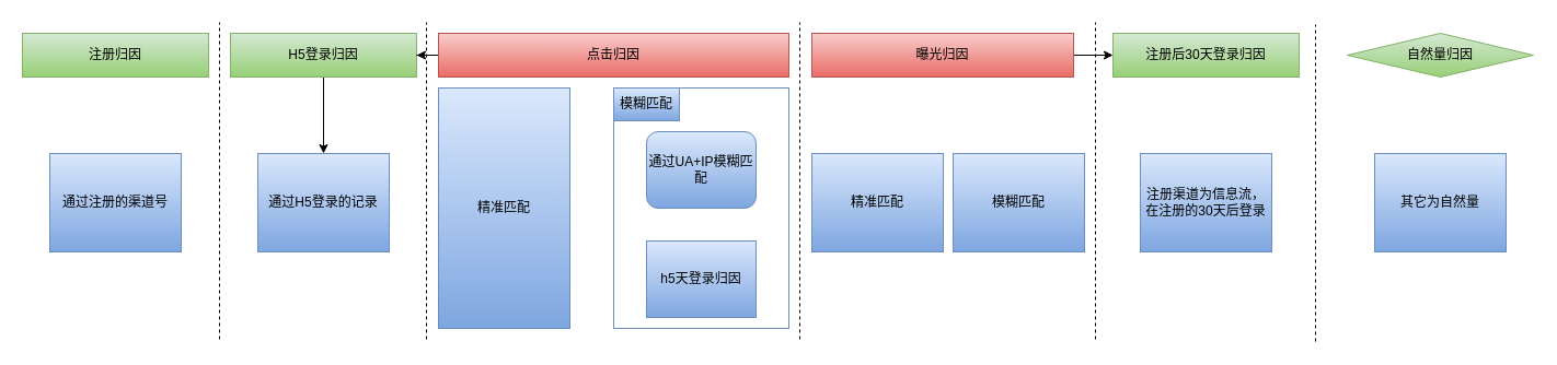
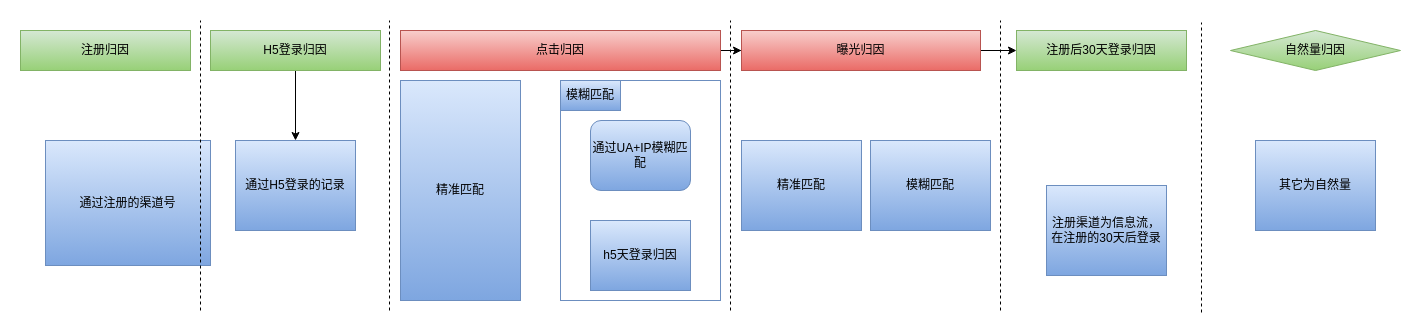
  <mxCell id="0" />
  <mxCell id="1" parent="0" />
  <mxCell id="2" value="" style="rounded=0;whiteSpace=wrap;html=1;fillColor=none;gradientColor=#7ea6e0;strokeColor=#6c8ebf;" vertex="1" parent="1"><mxGeometry x="560" y="80" width="160" height="220" as="geometry" /></mxCell>
  <mxCell id="3" value="注册归因" style="rounded=0;whiteSpace=wrap;html=1;fillColor=#d5e8d4;strokeColor=#82b366;gradientColor=#97d077;" vertex="1" parent="1"><mxGeometry x="20" y="30" width="170" height="40" as="geometry" /></mxCell>
  <mxCell id="4" style="edgeStyle=orthogonalEdgeStyle;rounded=0;orthogonalLoop=1;jettySize=auto;html=1;" edge="1" parent="1" source="5" target="13"><mxGeometry relative="1" as="geometry" /></mxCell>
  <mxCell id="5" value="H5登录归因" style="rounded=0;whiteSpace=wrap;html=1;fillColor=#d5e8d4;strokeColor=#82b366;gradientColor=#97d077;" vertex="1" parent="1"><mxGeometry x="210" y="30" width="170" height="40" as="geometry" /></mxCell>
- <mxCell id="6" style="edgeStyle=orthogonalEdgeStyle;rounded=0;orthogonalLoop=1;jettySize=auto;html=1;" edge="1" parent="1" source="7" target="5"><mxGeometry relative="1" as="geometry" /></mxCell>
+ <mxCell id="6" style="edgeStyle=orthogonalEdgeStyle;rounded=0;orthogonalLoop=1;jettySize=auto;html=1;" edge="1" parent="1" source="7" target="9"><mxGeometry relative="1" as="geometry" /></mxCell>
  <mxCell id="7" value="点击归因" style="rounded=0;whiteSpace=wrap;html=1;fillColor=#f8cecc;strokeColor=#b85450;gradientColor=#ea6b66;" vertex="1" parent="1"><mxGeometry x="400" y="30" width="320" height="40" as="geometry" /></mxCell>
  <mxCell id="8" style="edgeStyle=orthogonalEdgeStyle;rounded=0;orthogonalLoop=1;jettySize=auto;html=1;entryX=0;entryY=0.5;entryDx=0;entryDy=0;" edge="1" parent="1" source="9" target="10"><mxGeometry relative="1" as="geometry" /></mxCell>
  <mxCell id="9" value="曝光归因" style="rounded=0;whiteSpace=wrap;html=1;fillColor=#f8cecc;strokeColor=#b85450;gradientColor=#ea6b66;" vertex="1" parent="1"><mxGeometry x="741" y="30" width="239" height="40" as="geometry" /></mxCell>
  <mxCell id="10" value="注册后30天登录归因" style="rounded=0;whiteSpace=wrap;html=1;fillColor=#d5e8d4;strokeColor=#82b366;gradientColor=#97d077;" vertex="1" parent="1"><mxGeometry x="1016" y="30" width="170" height="40" as="geometry" /></mxCell>
  <mxCell id="11" value="自然量归因" style="rhombus;whiteSpace=wrap;html=1;fillColor=#d5e8d4;strokeColor=#82b366;gradientColor=#97d077;" vertex="1" parent="1"><mxGeometry x="1230" y="30" width="170" height="40" as="geometry" /></mxCell>
- <mxCell id="12" value="通过注册的渠道号" style="rounded=0;whiteSpace=wrap;html=1;fillColor=#dae8fc;strokeColor=#6c8ebf;gradientColor=#7ea6e0;" vertex="1" parent="1"><mxGeometry x="45" y="140" width="120" height="90" as="geometry" /></mxCell>
+ <mxCell id="12" value="通过注册的渠道号" style="rounded=0;whiteSpace=wrap;html=1;fillColor=#dae8fc;strokeColor=#6c8ebf;gradientColor=#7ea6e0;" vertex="1" parent="1"><mxGeometry x="45" y="140" width="165" height="125" as="geometry" /></mxCell>
  <mxCell id="13" value="通过H5登录的记录" style="rounded=0;whiteSpace=wrap;html=1;fillColor=#dae8fc;strokeColor=#6c8ebf;gradientColor=#7ea6e0;" vertex="1" parent="1"><mxGeometry x="235" y="140" width="120" height="90" as="geometry" /></mxCell>
  <mxCell id="14" value="" style="endArrow=none;dashed=1;html=1;rounded=0;" edge="1" parent="1"><mxGeometry width="50" height="50" relative="1" as="geometry"><mxPoint x="200" y="310" as="sourcePoint" /><mxPoint x="200" y="20" as="targetPoint" /></mxGeometry></mxCell>
  <mxCell id="15" value="精准匹配" style="rounded=0;whiteSpace=wrap;html=1;fillColor=#dae8fc;gradientColor=#7ea6e0;strokeColor=#6c8ebf;" vertex="1" parent="1"><mxGeometry x="400" y="80" width="120" height="220" as="geometry" /></mxCell>
  <mxCell id="16" value="通过UA+IP模糊匹配" style="whiteSpace=wrap;html=1;fillColor=#dae8fc;gradientColor=#7ea6e0;strokeColor=#6c8ebf;rounded=1;" vertex="1" parent="1"><mxGeometry x="590" y="120" width="100" height="70" as="geometry" /></mxCell>
  <mxCell id="17" value="h5天登录归因" style="rounded=0;whiteSpace=wrap;html=1;fillColor=#dae8fc;gradientColor=#7ea6e0;strokeColor=#6c8ebf;" vertex="1" parent="1"><mxGeometry x="590" y="220" width="100" height="70" as="geometry" /></mxCell>
  <mxCell id="18" value="模糊匹配" style="text;html=1;align=center;verticalAlign=middle;whiteSpace=wrap;rounded=0;fillColor=#dae8fc;strokeColor=#6c8ebf;gradientColor=#7ea6e0;" vertex="1" parent="1"><mxGeometry x="560" y="80" width="60" height="30" as="geometry" /></mxCell>
  <mxCell id="19" value="" style="endArrow=none;dashed=1;html=1;rounded=0;" edge="1" parent="1"><mxGeometry width="50" height="50" relative="1" as="geometry"><mxPoint x="389" y="310" as="sourcePoint" /><mxPoint x="389" y="20" as="targetPoint" /></mxGeometry></mxCell>
  <mxCell id="20" value="" style="endArrow=none;dashed=1;html=1;rounded=0;" edge="1" parent="1"><mxGeometry width="50" height="50" relative="1" as="geometry"><mxPoint x="730" y="310" as="sourcePoint" /><mxPoint x="730" y="20" as="targetPoint" /></mxGeometry></mxCell>
  <mxCell id="21" value="" style="endArrow=none;dashed=1;html=1;rounded=0;" edge="1" parent="1"><mxGeometry width="50" height="50" relative="1" as="geometry"><mxPoint x="1000" y="310" as="sourcePoint" /><mxPoint x="1000" y="20" as="targetPoint" /></mxGeometry></mxCell>
  <mxCell id="22" value="" style="endArrow=none;dashed=1;html=1;rounded=0;" edge="1" parent="1"><mxGeometry width="50" height="50" relative="1" as="geometry"><mxPoint x="1201" y="312" as="sourcePoint" /><mxPoint x="1201" y="22" as="targetPoint" /></mxGeometry></mxCell>
  <mxCell id="23" value="精准匹配" style="rounded=0;whiteSpace=wrap;html=1;fillColor=#dae8fc;strokeColor=#6c8ebf;gradientColor=#7ea6e0;" vertex="1" parent="1"><mxGeometry x="741" y="140" width="120" height="90" as="geometry" /></mxCell>
  <mxCell id="24" value="模糊匹配" style="rounded=0;whiteSpace=wrap;html=1;fillColor=#dae8fc;strokeColor=#6c8ebf;gradientColor=#7ea6e0;" vertex="1" parent="1"><mxGeometry x="870" y="140" width="120" height="90" as="geometry" /></mxCell>
- <mxCell id="25" value="注册渠道为信息流，在注册的30天后登录" style="rounded=0;whiteSpace=wrap;html=1;fillColor=#dae8fc;strokeColor=#6c8ebf;gradientColor=#7ea6e0;" vertex="1" parent="1"><mxGeometry x="1041" y="140" width="120" height="90" as="geometry" /></mxCell>
+ <mxCell id="25" value="注册渠道为信息流，在注册的30天后登录" style="rounded=0;whiteSpace=wrap;html=1;fillColor=#dae8fc;strokeColor=#6c8ebf;gradientColor=#7ea6e0;" vertex="1" parent="1"><mxGeometry x="1046" y="185" width="120" height="90" as="geometry" /></mxCell>
  <mxCell id="26" value="其它为自然量" style="rounded=0;whiteSpace=wrap;html=1;fillColor=#dae8fc;strokeColor=#6c8ebf;gradientColor=#7ea6e0;" vertex="1" parent="1"><mxGeometry x="1255" y="140" width="120" height="90" as="geometry" /></mxCell>
